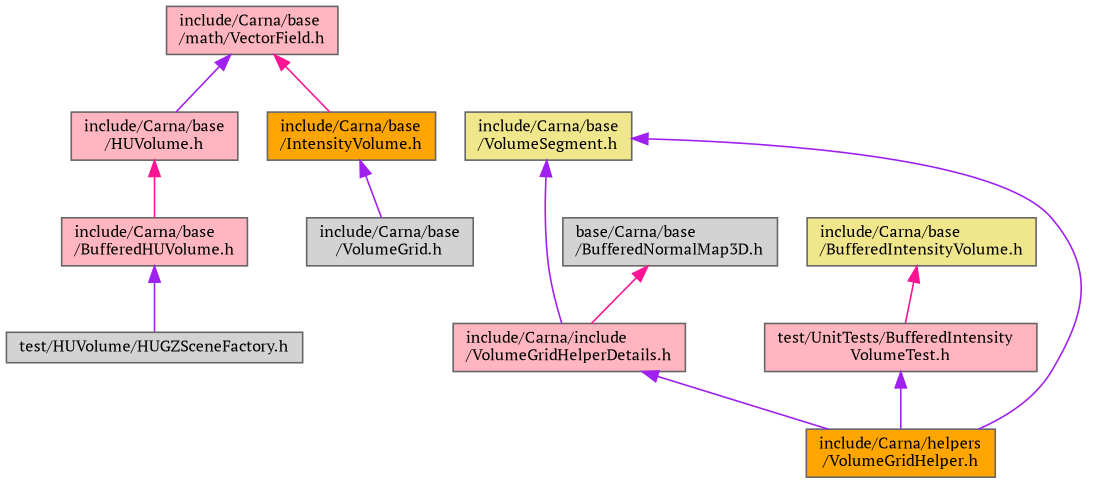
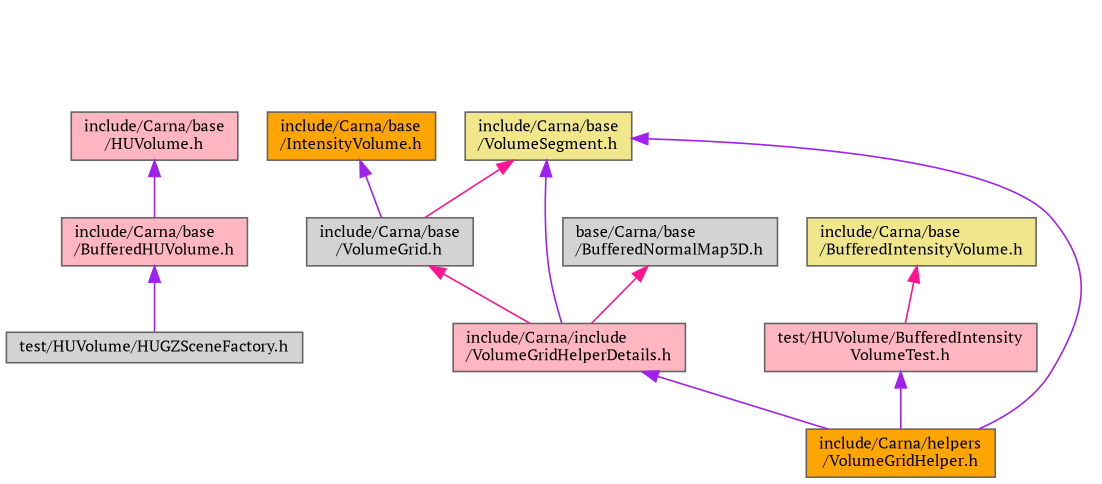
  digraph {
    fontname="PT Serif"
    node [color=grey40 fillcolor=lightpink fontname="PT Serif" fontsize=10 shape=box style=filled]
    edge [color=purple dir=back fontname="PT Serif" fontsize=10 labelfontname=Helvetica labelfontsize=10 style=solid]
-   n1 [color=gray40 fontcolor=black height=0.2 label="include/Carna/base\l/math/VectorField.h" width=0.4]
    n2 [height=0.2 label="include/Carna/base\l/HUVolume.h" width=0.4]
    n3 [fillcolor=orange height=0.2 label="include/Carna/base\l/IntensityVolume.h" width=0.4]
    n4 [height=0.2 label="include/Carna/base\l/BufferedHUVolume.h" width=0.4]
    n5 [fillcolor=lightgrey height=0.2 label="include/Carna/base\l/VolumeGrid.h" width=0.4]
    n6 [fillcolor=lightgrey height=0.2 label="test/HUVolume/HUGZSceneFactory.h" width=0.4]
    n7 [fillcolor=khaki height=0.2 label="include/Carna/base\l/BufferedIntensityVolume.h" width=0.4]
-   n8 [height=0.2 label="test/UnitTests/BufferedIntensity\lVolumeTest.h" width=0.4]
+   n8 [height=0.2 label="test/HUVolume/BufferedIntensity\lVolumeTest.h" width=0.4]
    n9 [height=0.2 label="include/Carna/include\l/VolumeGridHelperDetails.h" width=0.4]
    n10 [fillcolor=orange height=0.2 label="include/Carna/helpers\l/VolumeGridHelper.h" width=0.4]
    n11 [fillcolor=khaki height=0.2 label="include/Carna/base\l/VolumeSegment.h" width=0.4]
    n12 [fillcolor=lightgrey height=0.2 label="base/Carna/base\l/BufferedNormalMap3D.h" width=0.4]
-   n1 -> n2
-   n1 -> n3 [color=deeppink]
-   n2 -> n4 [color=deeppink]
+   n2 -> n4
    n3 -> n5
    n4 -> n6
+   n5 -> n9 [color=deeppink]
    n7 -> n8 [color=deeppink]
    n8 -> n10
    n9 -> n10
+   n11 -> n5 [color=deeppink]
    n11 -> n9
    n11 -> n10
    n12 -> n9 [color=deeppink]
  }
